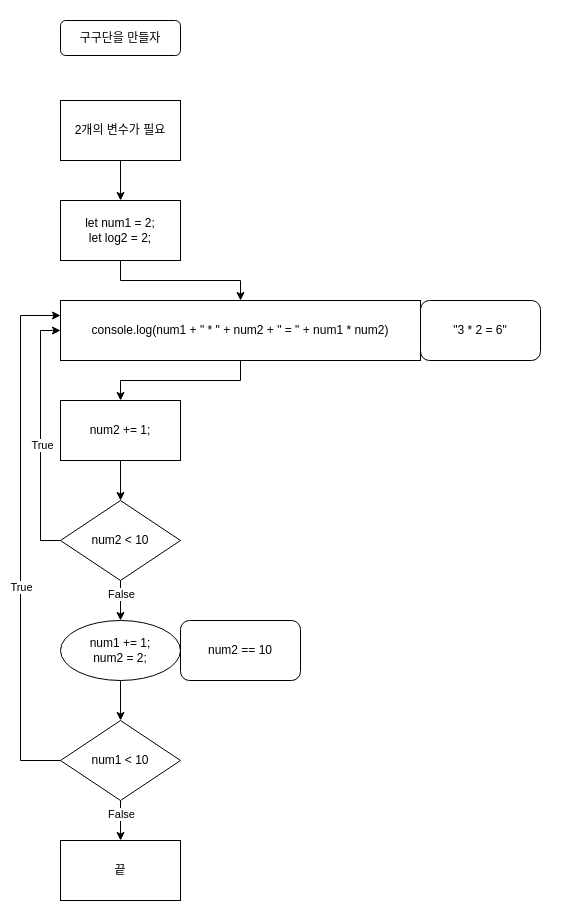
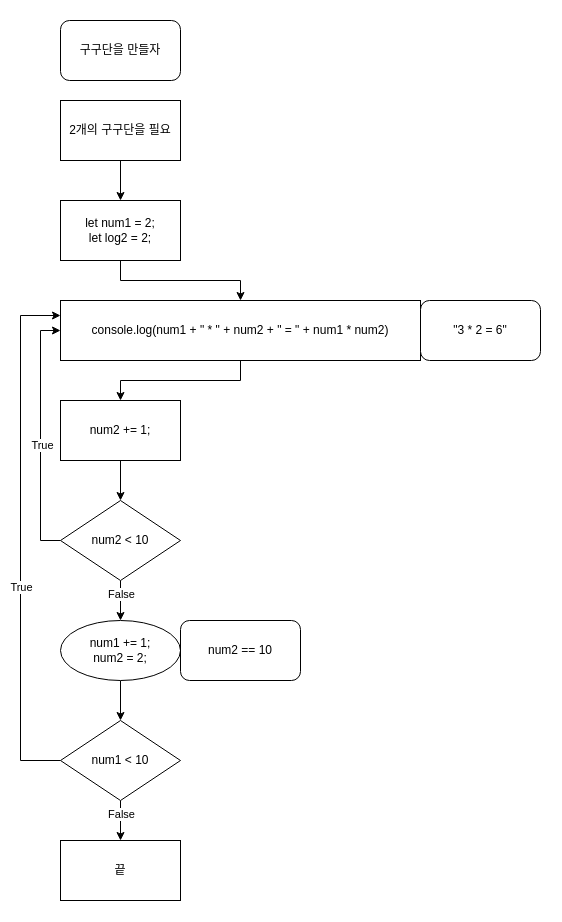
  <mxCell id="0" />
  <mxCell id="1" parent="0" />
- <mxCell id="2" value="구구단을 만들자" style="rounded=1;whiteSpace=wrap;html=1;" vertex="1" parent="1"><mxGeometry x="60" y="20" width="120" height="35" as="geometry" /></mxCell>
+ <mxCell id="2" value="구구단을 만들자" style="rounded=1;whiteSpace=wrap;html=1;" vertex="1" parent="1"><mxGeometry x="60" y="20" width="120" height="60" as="geometry" /></mxCell>
  <mxCell id="3" style="edgeStyle=orthogonalEdgeStyle;rounded=0;orthogonalLoop=1;jettySize=auto;html=1;exitX=0.5;exitY=1;exitDx=0;exitDy=0;entryX=0.5;entryY=0;entryDx=0;entryDy=0;" edge="1" parent="1" source="4" target="6"><mxGeometry relative="1" as="geometry" /></mxCell>
- <mxCell id="4" value="2개의 변수가 필요" style="rounded=0;whiteSpace=wrap;html=1;" vertex="1" parent="1"><mxGeometry x="60" y="100" width="120" height="60" as="geometry" /></mxCell>
+ <mxCell id="4" value="2개의 구구단을 필요" style="rounded=0;whiteSpace=wrap;html=1;" vertex="1" parent="1"><mxGeometry x="60" y="100" width="120" height="60" as="geometry" /></mxCell>
  <mxCell id="5" style="edgeStyle=orthogonalEdgeStyle;rounded=0;orthogonalLoop=1;jettySize=auto;html=1;exitX=0.5;exitY=1;exitDx=0;exitDy=0;entryX=0.5;entryY=0;entryDx=0;entryDy=0;" edge="1" parent="1" source="6" target="8"><mxGeometry relative="1" as="geometry" /></mxCell>
  <mxCell id="6" value="let num1 = 2;&lt;br&gt;let log2 = 2;" style="rounded=0;whiteSpace=wrap;html=1;" vertex="1" parent="1"><mxGeometry x="60" y="200" width="120" height="60" as="geometry" /></mxCell>
  <mxCell id="7" style="edgeStyle=orthogonalEdgeStyle;rounded=0;orthogonalLoop=1;jettySize=auto;html=1;exitX=0.5;exitY=1;exitDx=0;exitDy=0;entryX=0.5;entryY=0;entryDx=0;entryDy=0;" edge="1" parent="1" source="8" target="11"><mxGeometry relative="1" as="geometry" /></mxCell>
  <mxCell id="8" value="console.log(num1 + &quot; * &quot; + num2 + &quot; = &quot; + num1 * num2)" style="rounded=0;whiteSpace=wrap;html=1;" vertex="1" parent="1"><mxGeometry x="60" y="300" width="360" height="60" as="geometry" /></mxCell>
  <mxCell id="9" value="&quot;3 * 2 = 6&quot;" style="rounded=1;whiteSpace=wrap;html=1;" vertex="1" parent="1"><mxGeometry x="420" y="300" width="120" height="60" as="geometry" /></mxCell>
  <mxCell id="10" style="edgeStyle=orthogonalEdgeStyle;rounded=0;orthogonalLoop=1;jettySize=auto;html=1;exitX=0.5;exitY=1;exitDx=0;exitDy=0;entryX=0.5;entryY=0;entryDx=0;entryDy=0;" edge="1" parent="1" source="11" target="16"><mxGeometry relative="1" as="geometry" /></mxCell>
  <mxCell id="11" value="num2 += 1;" style="rounded=0;whiteSpace=wrap;html=1;" vertex="1" parent="1"><mxGeometry x="60" y="400" width="120" height="60" as="geometry" /></mxCell>
  <mxCell id="12" style="edgeStyle=orthogonalEdgeStyle;rounded=0;orthogonalLoop=1;jettySize=auto;html=1;exitX=0.5;exitY=1;exitDx=0;exitDy=0;entryX=0.5;entryY=0;entryDx=0;entryDy=0;" edge="1" parent="1" source="16" target="20"><mxGeometry relative="1" as="geometry"><mxPoint x="100.143" y="620" as="targetPoint" /></mxGeometry></mxCell>
  <mxCell id="13" value="False" style="edgeLabel;html=1;align=center;verticalAlign=middle;resizable=0;points=[];" vertex="1" connectable="0" parent="12"><mxGeometry x="-0.375" relative="1" as="geometry"><mxPoint as="offset" /></mxGeometry></mxCell>
  <mxCell id="14" style="edgeStyle=orthogonalEdgeStyle;rounded=0;orthogonalLoop=1;jettySize=auto;html=1;exitX=0;exitY=0.5;exitDx=0;exitDy=0;entryX=0;entryY=0.5;entryDx=0;entryDy=0;" edge="1" parent="1" source="16" target="8"><mxGeometry relative="1" as="geometry" /></mxCell>
  <mxCell id="15" value="True" style="edgeLabel;html=1;align=center;verticalAlign=middle;resizable=0;points=[];" vertex="1" connectable="0" parent="14"><mxGeometry x="-0.069" y="-1" relative="1" as="geometry"><mxPoint as="offset" /></mxGeometry></mxCell>
  <mxCell id="16" value="num2 &amp;lt; 10" style="rhombus;whiteSpace=wrap;html=1;" vertex="1" parent="1"><mxGeometry x="60" y="500" width="120" height="80" as="geometry" /></mxCell>
  <mxCell id="17" style="edgeStyle=orthogonalEdgeStyle;rounded=0;orthogonalLoop=1;jettySize=auto;html=1;exitX=0;exitY=0.5;exitDx=0;exitDy=0;entryX=0;entryY=0.25;entryDx=0;entryDy=0;" edge="1" parent="1" source="24" target="8"><mxGeometry relative="1" as="geometry"><Array as="points"><mxPoint y="760" x="20" /><mxPoint y="315" x="20" /></Array></mxGeometry></mxCell>
  <mxCell id="18" value="True" style="edgeLabel;html=1;align=center;verticalAlign=middle;resizable=0;points=[];" vertex="1" connectable="0" parent="17"><mxGeometry x="-0.186" relative="1" as="geometry"><mxPoint as="offset" /></mxGeometry></mxCell>
  <mxCell id="19" style="edgeStyle=orthogonalEdgeStyle;rounded=0;orthogonalLoop=1;jettySize=auto;html=1;exitX=0.5;exitY=1;exitDx=0;exitDy=0;entryX=0.5;entryY=0;entryDx=0;entryDy=0;" edge="1" parent="1" source="20" target="24"><mxGeometry relative="1" as="geometry" /></mxCell>
  <mxCell id="20" value="num1 += 1;&lt;br&gt;num2 = 2;" style="ellipse;whiteSpace=wrap;html=1;" vertex="1" parent="1"><mxGeometry x="60" y="620" width="120" height="60" as="geometry" /></mxCell>
  <mxCell id="21" value="num2 == 10" style="rounded=1;whiteSpace=wrap;html=1;" vertex="1" parent="1"><mxGeometry x="180" y="620" width="120" height="60" as="geometry" /></mxCell>
  <mxCell id="22" style="edgeStyle=orthogonalEdgeStyle;rounded=0;orthogonalLoop=1;jettySize=auto;html=1;exitX=0.5;exitY=1;exitDx=0;exitDy=0;" edge="1" parent="1" source="24" target="25"><mxGeometry relative="1" as="geometry"><mxPoint x="120.241" y="860" as="targetPoint" /></mxGeometry></mxCell>
  <mxCell id="23" value="False" style="edgeLabel;html=1;align=center;verticalAlign=middle;resizable=0;points=[];" vertex="1" connectable="0" parent="22"><mxGeometry x="-0.326" relative="1" as="geometry"><mxPoint as="offset" /></mxGeometry></mxCell>
  <mxCell id="24" value="num1 &amp;lt; 10" style="rhombus;whiteSpace=wrap;html=1;" vertex="1" parent="1"><mxGeometry x="60" y="720" width="120" height="80" as="geometry" /></mxCell>
  <mxCell id="25" value="끝" style="rounded=0;whiteSpace=wrap;html=1;" vertex="1" parent="1"><mxGeometry x="60.001" y="840" width="120" height="60" as="geometry" /></mxCell>
